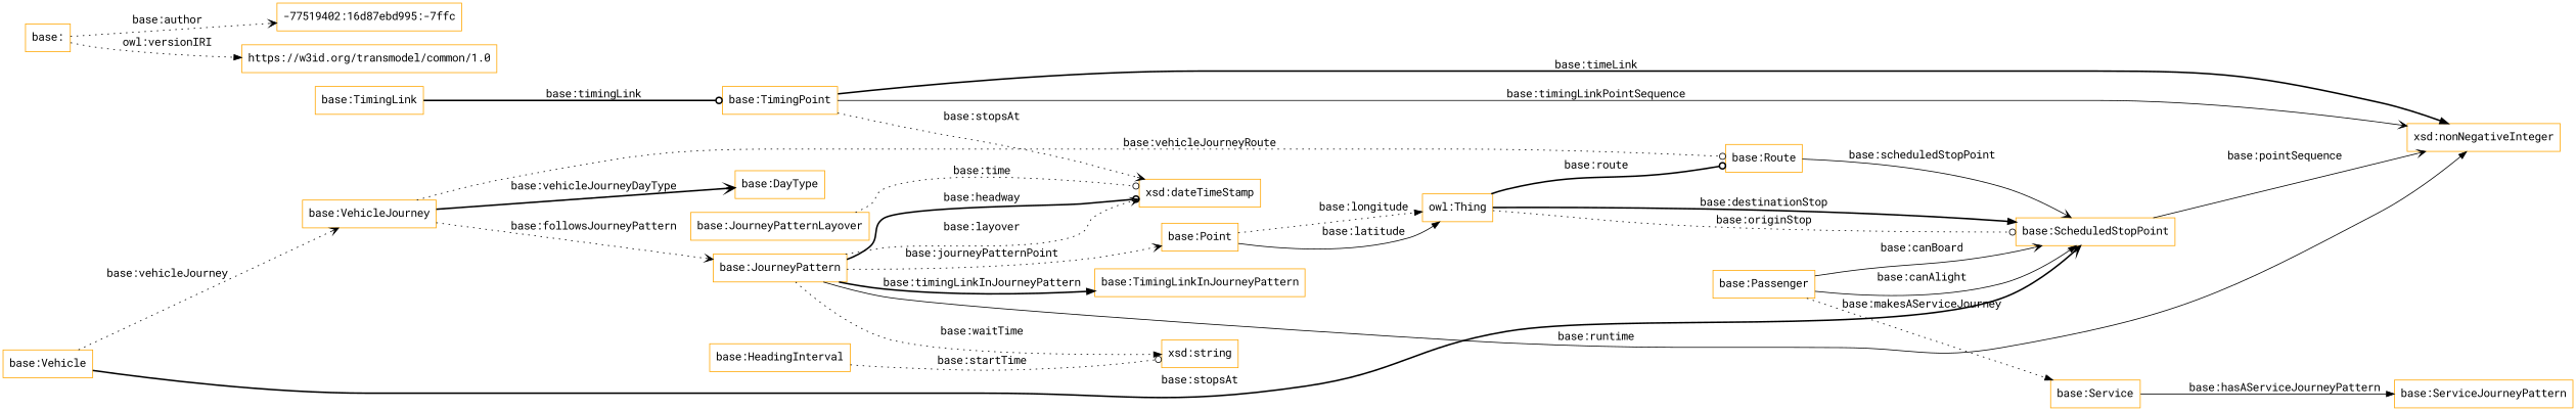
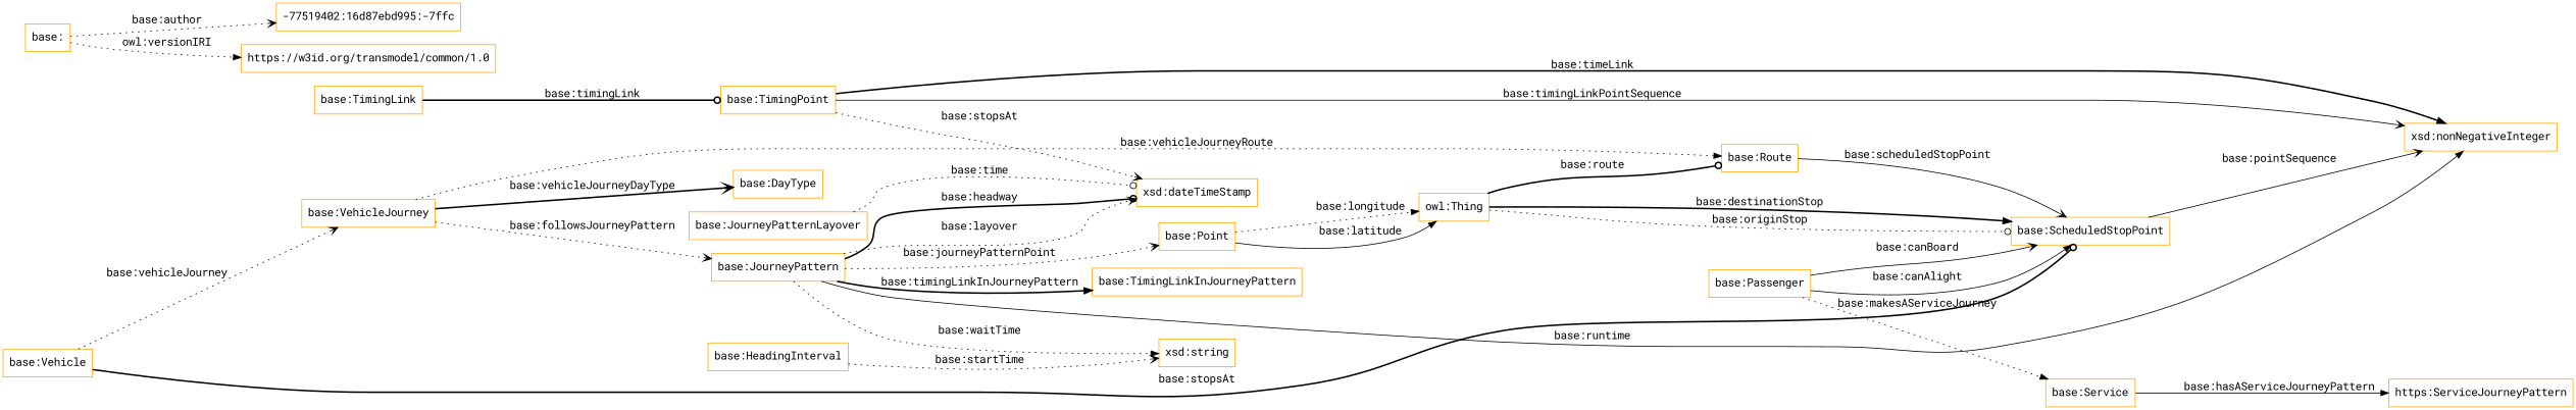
  digraph {
    fontname="Roboto Mono"
    rankdir=LR
    node [color=orange fontname="Roboto Mono" shape=rectangle]
    edge [arrowhead=vee fontname="Roboto Mono" style=dotted]
    "base:Service"
-   "base:ServiceJourneyPattern"
+   "base:ServiceJourneyPattern" [label="https:ServiceJourneyPattern"]
    "base:JourneyPatternLayover"
    "xsd:dateTimeStamp"
    "base:TimingLink"
    "base:TimingPoint"
    "xsd:nonNegativeInteger"
    "base:Vehicle"
    "base:VehicleJourney"
    "base:ScheduledStopPoint"
    "base:DayType"
    "base:JourneyPattern"
    "base:Route"
    "base:Passenger"
    "base:Point"
    "owl:Thing"
    "xsd:string"
    "base:TimingLinkInJourneyPattern"
    "base:HeadingInterval"
    "base:"
    "-77519402:16d87ebd995:-7ffc"
    "https://w3id.org/transmodel/common/1.0"
    "base:Service" -> "base:ServiceJourneyPattern" [arrowhead=normal label="base:hasAServiceJourneyPattern" style=solid]
    "base:JourneyPatternLayover" -> "xsd:dateTimeStamp" [arrowhead=odot label="base:time"]
    "base:TimingLink" -> "base:TimingPoint" [arrowhead=odot label="base:timingLink" style=bold]
    "base:TimingPoint" -> "xsd:dateTimeStamp" [label="base:stopsAt"]
    "base:TimingPoint" -> "xsd:nonNegativeInteger" [label="base:timingLinkPointSequence" style=solid]
    "base:TimingPoint" -> "xsd:nonNegativeInteger" [arrowhead=normal label="base:timeLink" style=bold]
    "base:Vehicle" -> "base:VehicleJourney" [label="base:vehicleJourney"]
-   "base:Vehicle" -> "base:ScheduledStopPoint" [label="base:stopsAt" style=bold]
+   "base:Vehicle" -> "base:ScheduledStopPoint" [arrowhead=odot label="base:stopsAt" style=bold]
    "base:VehicleJourney" -> "base:DayType" [label="base:vehicleJourneyDayType" style=bold]
    "base:VehicleJourney" -> "base:JourneyPattern" [label="base:followsJourneyPattern"]
-   "base:VehicleJourney" -> "base:Route" [arrowhead=odot label="base:vehicleJourneyRoute"]
+   "base:VehicleJourney" -> "base:Route" [arrowhead=normal label="base:vehicleJourneyRoute"]
    "base:ScheduledStopPoint" -> "xsd:nonNegativeInteger" [label="base:pointSequence" style=solid]
    "base:JourneyPattern" -> "xsd:dateTimeStamp" [arrowhead=odot label="base:headway" style=bold]
    "base:JourneyPattern" -> "xsd:dateTimeStamp" [label="base:layover"]
    "base:JourneyPattern" -> "xsd:nonNegativeInteger" [arrowhead=normal label="base:runtime" style=solid]
    "base:JourneyPattern" -> "base:Point" [label="base:journeyPatternPoint"]
    "base:JourneyPattern" -> "xsd:string" [arrowhead=normal label="base:waitTime"]
    "base:JourneyPattern" -> "base:TimingLinkInJourneyPattern" [arrowhead=normal label="base:timingLinkInJourneyPattern" style=bold]
    "base:Route" -> "base:ScheduledStopPoint" [label="base:scheduledStopPoint" style=solid]
    "base:Passenger" -> "base:Service" [arrowhead=normal label="base:makesAServiceJourney"]
    "base:Passenger" -> "base:ScheduledStopPoint" [arrowhead=normal label="base:canAlight" style=solid]
    "base:Passenger" -> "base:ScheduledStopPoint" [label="base:canBoard" style=solid]
    "base:Point" -> "owl:Thing" [arrowhead=normal label="base:longitude"]
    "base:Point" -> "owl:Thing" [arrowhead=normal label="base:latitude" style=solid]
    "owl:Thing" -> "base:ScheduledStopPoint" [arrowhead=normal label="base:destinationStop" style=bold]
    "owl:Thing" -> "base:ScheduledStopPoint" [arrowhead=odot label="base:originStop"]
    "owl:Thing" -> "base:Route" [arrowhead=odot label="base:route" style=bold]
-   "base:HeadingInterval" -> "xsd:string" [arrowhead=odot label="base:startTime"]
+   "base:HeadingInterval" -> "xsd:string" [label="base:startTime"]
    "base:" -> "-77519402:16d87ebd995:-7ffc" [label="base:author"]
    "base:" -> "https://w3id.org/transmodel/common/1.0" [arrowhead=normal label="owl:versionIRI"]
  }
